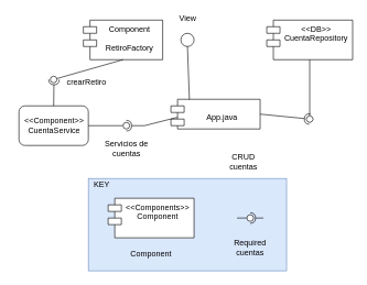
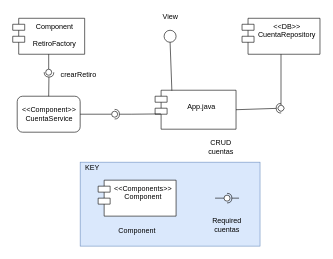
  <mxCell id="0" />
  <mxCell id="1" parent="0" />
- <mxCell id="2" value="&#10;App.java" style="shape=module;align=left;spacingLeft=20;align=center;verticalAlign=top;" parent="1" vertex="1"><mxGeometry x="258" y="150" width="135" height="45" as="geometry" /></mxCell>
- <mxCell id="3" value="Component&#10;&#10;RetiroFactory" style="shape=module;align=left;spacingLeft=20;align=center;verticalAlign=top;" parent="1" vertex="1"><mxGeometry x="125.5" y="30" width="120" height="60" as="geometry" /></mxCell>
+ <mxCell id="2" value="&#10;App.java" style="shape=module;align=left;spacingLeft=20;align=center;verticalAlign=top;" parent="1" vertex="1"><mxGeometry x="258" y="150" width="135" height="65" as="geometry" /></mxCell>
+ <mxCell id="3" value="Component&#10;&#10;RetiroFactory" style="shape=module;align=left;spacingLeft=20;align=center;verticalAlign=top;" parent="1" vertex="1"><mxGeometry x="20.5" y="30" width="120" height="60" as="geometry" /></mxCell>
  <mxCell id="4" value="&lt;&lt;DB&gt;&gt;&#10;CuentaRepository" style="shape=module;align=left;spacingLeft=20;align=center;verticalAlign=top;" parent="1" vertex="1"><mxGeometry x="403" y="30" width="130" height="60" as="geometry" /></mxCell>
  <mxCell id="5" value="&amp;lt;&amp;lt;Component&amp;gt;&amp;gt;&lt;br&gt;CuentaService" style="html=1;rounded=1;" parent="1" vertex="1"><mxGeometry x="28" y="160" width="105" height="60" as="geometry" /></mxCell>
  <mxCell id="6" value="" style="rounded=0;orthogonalLoop=1;jettySize=auto;html=1;endArrow=none;endFill=0;sketch=0;sourcePerimeterSpacing=0;targetPerimeterSpacing=0;exitX=0.5;exitY=1;exitDx=0;exitDy=0;" parent="1" source="4" target="8" edge="1"><mxGeometry relative="1" as="geometry"><mxPoint x="453" y="180" as="sourcePoint" /></mxGeometry></mxCell>
  <mxCell id="7" value="" style="rounded=0;orthogonalLoop=1;jettySize=auto;html=1;endArrow=halfCircle;endFill=0;entryX=0.5;entryY=0.5;endSize=6;strokeWidth=1;sketch=0;exitX=1;exitY=0.5;exitDx=0;exitDy=0;" parent="1" source="2" target="8" edge="1"><mxGeometry relative="1" as="geometry"><mxPoint x="493" y="180" as="sourcePoint" /></mxGeometry></mxCell>
  <mxCell id="8" value="" style="ellipse;whiteSpace=wrap;html=1;align=center;aspect=fixed;resizable=0;points=[];outlineConnect=0;sketch=0;direction=south;rotation=-135;" parent="1" vertex="1"><mxGeometry x="463" y="175" width="10" height="10" as="geometry" /></mxCell>
  <mxCell id="9" value="" style="rounded=0;orthogonalLoop=1;jettySize=auto;html=1;endArrow=none;endFill=0;sketch=0;sourcePerimeterSpacing=0;targetPerimeterSpacing=0;exitX=0.5;exitY=1;exitDx=0;exitDy=0;" parent="1" source="3" target="11" edge="1"><mxGeometry relative="1" as="geometry"><mxPoint x="438" y="55" as="sourcePoint" /><Array as="points" /></mxGeometry></mxCell>
  <mxCell id="10" value="" style="rounded=0;orthogonalLoop=1;jettySize=auto;html=1;endArrow=halfCircle;endFill=0;entryX=0.5;entryY=0.5;endSize=6;strokeWidth=1;sketch=0;exitX=0.5;exitY=0;exitDx=0;exitDy=0;" parent="1" source="5" target="11" edge="1"><mxGeometry relative="1" as="geometry"><mxPoint x="478" y="55" as="sourcePoint" /><Array as="points"><mxPoint x="81" y="120" /></Array></mxGeometry></mxCell>
  <mxCell id="11" value="" style="ellipse;whiteSpace=wrap;html=1;align=center;aspect=fixed;resizable=0;points=[];outlineConnect=0;sketch=0;" parent="1" vertex="1"><mxGeometry x="75.5" y="115" width="10" height="10" as="geometry" /></mxCell>
  <mxCell id="12" value="" style="rounded=0;orthogonalLoop=1;jettySize=auto;html=1;endArrow=none;endFill=0;sketch=0;sourcePerimeterSpacing=0;targetPerimeterSpacing=0;exitX=1;exitY=0.5;exitDx=0;exitDy=0;" parent="1" source="5" target="14" edge="1"><mxGeometry relative="1" as="geometry"><mxPoint x="603" y="260" as="sourcePoint" /><Array as="points" /></mxGeometry></mxCell>
  <mxCell id="13" value="" style="rounded=0;orthogonalLoop=1;jettySize=auto;html=1;endArrow=halfCircle;endFill=0;entryX=0.5;entryY=0.5;endSize=6;strokeWidth=1;sketch=0;exitX=0.071;exitY=0.608;exitDx=0;exitDy=0;exitPerimeter=0;" parent="1" source="2" target="14" edge="1"><mxGeometry relative="1" as="geometry"><mxPoint x="323" y="230" as="sourcePoint" /><Array as="points"><mxPoint x="218" y="190" /></Array></mxGeometry></mxCell>
  <mxCell id="14" value="" style="ellipse;whiteSpace=wrap;html=1;align=center;aspect=fixed;resizable=0;points=[];outlineConnect=0;sketch=0;" parent="1" vertex="1"><mxGeometry x="185.5" y="185" width="10" height="10" as="geometry" /></mxCell>
  <mxCell id="15" value="" style="ellipse;whiteSpace=wrap;html=1;aspect=fixed;" parent="1" vertex="1"><mxGeometry x="273" y="50" width="20" height="20" as="geometry" /></mxCell>
  <mxCell id="16" value="" style="endArrow=none;html=1;rounded=0;entryX=0.5;entryY=1;entryDx=0;entryDy=0;exitX=0.207;exitY=0.011;exitDx=0;exitDy=0;exitPerimeter=0;" parent="1" source="2" target="15" edge="1"><mxGeometry width="50" height="50" relative="1" as="geometry"><mxPoint x="283" y="130" as="sourcePoint" /><mxPoint x="283" y="70" as="targetPoint" /></mxGeometry></mxCell>
  <mxCell id="17" value="View&amp;nbsp;" style="text;html=1;strokeColor=none;fillColor=none;align=center;verticalAlign=middle;whiteSpace=wrap;rounded=0;" parent="1" vertex="1"><mxGeometry x="278" y="20" width="15" height="15" as="geometry" /></mxCell>
  <mxCell id="18" value="CRUD&lt;br&gt;cuentas" style="text;html=1;strokeColor=none;fillColor=none;align=center;verticalAlign=middle;whiteSpace=wrap;rounded=0;" parent="1" vertex="1"><mxGeometry x="338" y="230" width="60" height="30" as="geometry" /></mxCell>
  <mxCell id="19" value="crearRetiro" style="text;html=1;strokeColor=none;fillColor=none;align=center;verticalAlign=middle;whiteSpace=wrap;rounded=0;" parent="1" vertex="1"><mxGeometry x="108" y="115" width="45" height="20" as="geometry" /></mxCell>
  <mxCell id="20" value="" style="rounded=0;whiteSpace=wrap;html=1;fillColor=#dae8fc;strokeColor=#6c8ebf;" parent="1" vertex="1"><mxGeometry x="133" y="270" width="300" height="140" as="geometry" /></mxCell>
  <mxCell id="21" value="KEY" style="text;html=1;align=center;verticalAlign=middle;resizable=0;points=[];autosize=1;strokeColor=none;fillColor=none;" parent="1" vertex="1"><mxGeometry x="133" y="270" width="40" height="20" as="geometry" /></mxCell>
  <mxCell id="22" value="&lt;&lt;Components&gt;&gt;&#10;Component" style="shape=module;align=left;spacingLeft=20;align=center;verticalAlign=top;" parent="1" vertex="1"><mxGeometry x="163" y="300" width="130" height="60" as="geometry" /></mxCell>
  <mxCell id="23" value="Component" style="text;html=1;strokeColor=none;fillColor=none;align=center;verticalAlign=middle;whiteSpace=wrap;rounded=0;" parent="1" vertex="1"><mxGeometry x="198" y="370" width="60" height="30" as="geometry" /></mxCell>
  <mxCell id="24" value="Required cuentas" style="text;html=1;strokeColor=none;fillColor=none;align=center;verticalAlign=middle;whiteSpace=wrap;rounded=0;" parent="1" vertex="1"><mxGeometry x="348" y="360" width="60" height="30" as="geometry" /></mxCell>
  <mxCell id="25" value="" style="rounded=0;orthogonalLoop=1;jettySize=auto;html=1;endArrow=none;endFill=0;sketch=0;sourcePerimeterSpacing=0;targetPerimeterSpacing=0;" parent="1" target="27" edge="1"><mxGeometry relative="1" as="geometry"><mxPoint x="358" y="330" as="sourcePoint" /></mxGeometry></mxCell>
  <mxCell id="26" value="" style="rounded=0;orthogonalLoop=1;jettySize=auto;html=1;endArrow=halfCircle;endFill=0;entryX=0.5;entryY=0.5;endSize=6;strokeWidth=1;sketch=0;" parent="1" target="27" edge="1"><mxGeometry relative="1" as="geometry"><mxPoint x="398" y="330" as="sourcePoint" /></mxGeometry></mxCell>
  <mxCell id="27" value="" style="ellipse;whiteSpace=wrap;html=1;align=center;aspect=fixed;resizable=0;points=[];outlineConnect=0;sketch=0;" parent="1" vertex="1"><mxGeometry x="373" y="325" width="10" height="10" as="geometry" /></mxCell>
- <mxCell id="28" value="Servicios de cuentas" style="text;html=1;strokeColor=none;fillColor=none;align=center;verticalAlign=middle;whiteSpace=wrap;rounded=0;" parent="1" vertex="1"><mxGeometry x="156.75" y="210" width="67.5" height="30" as="geometry" /></mxCell>
